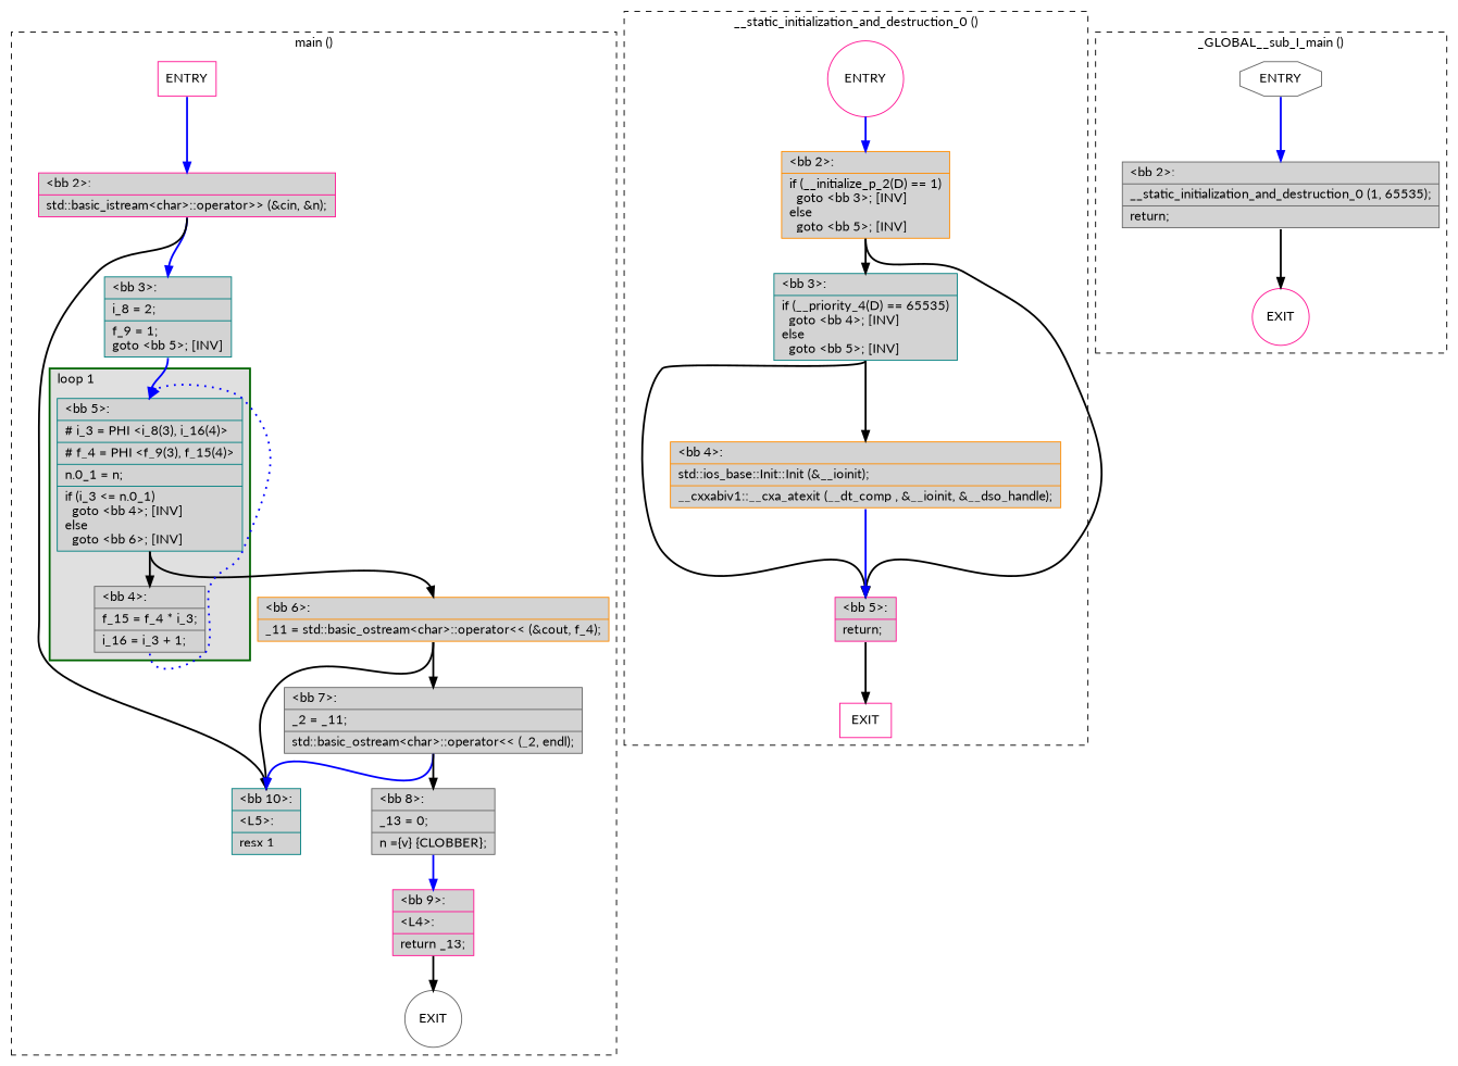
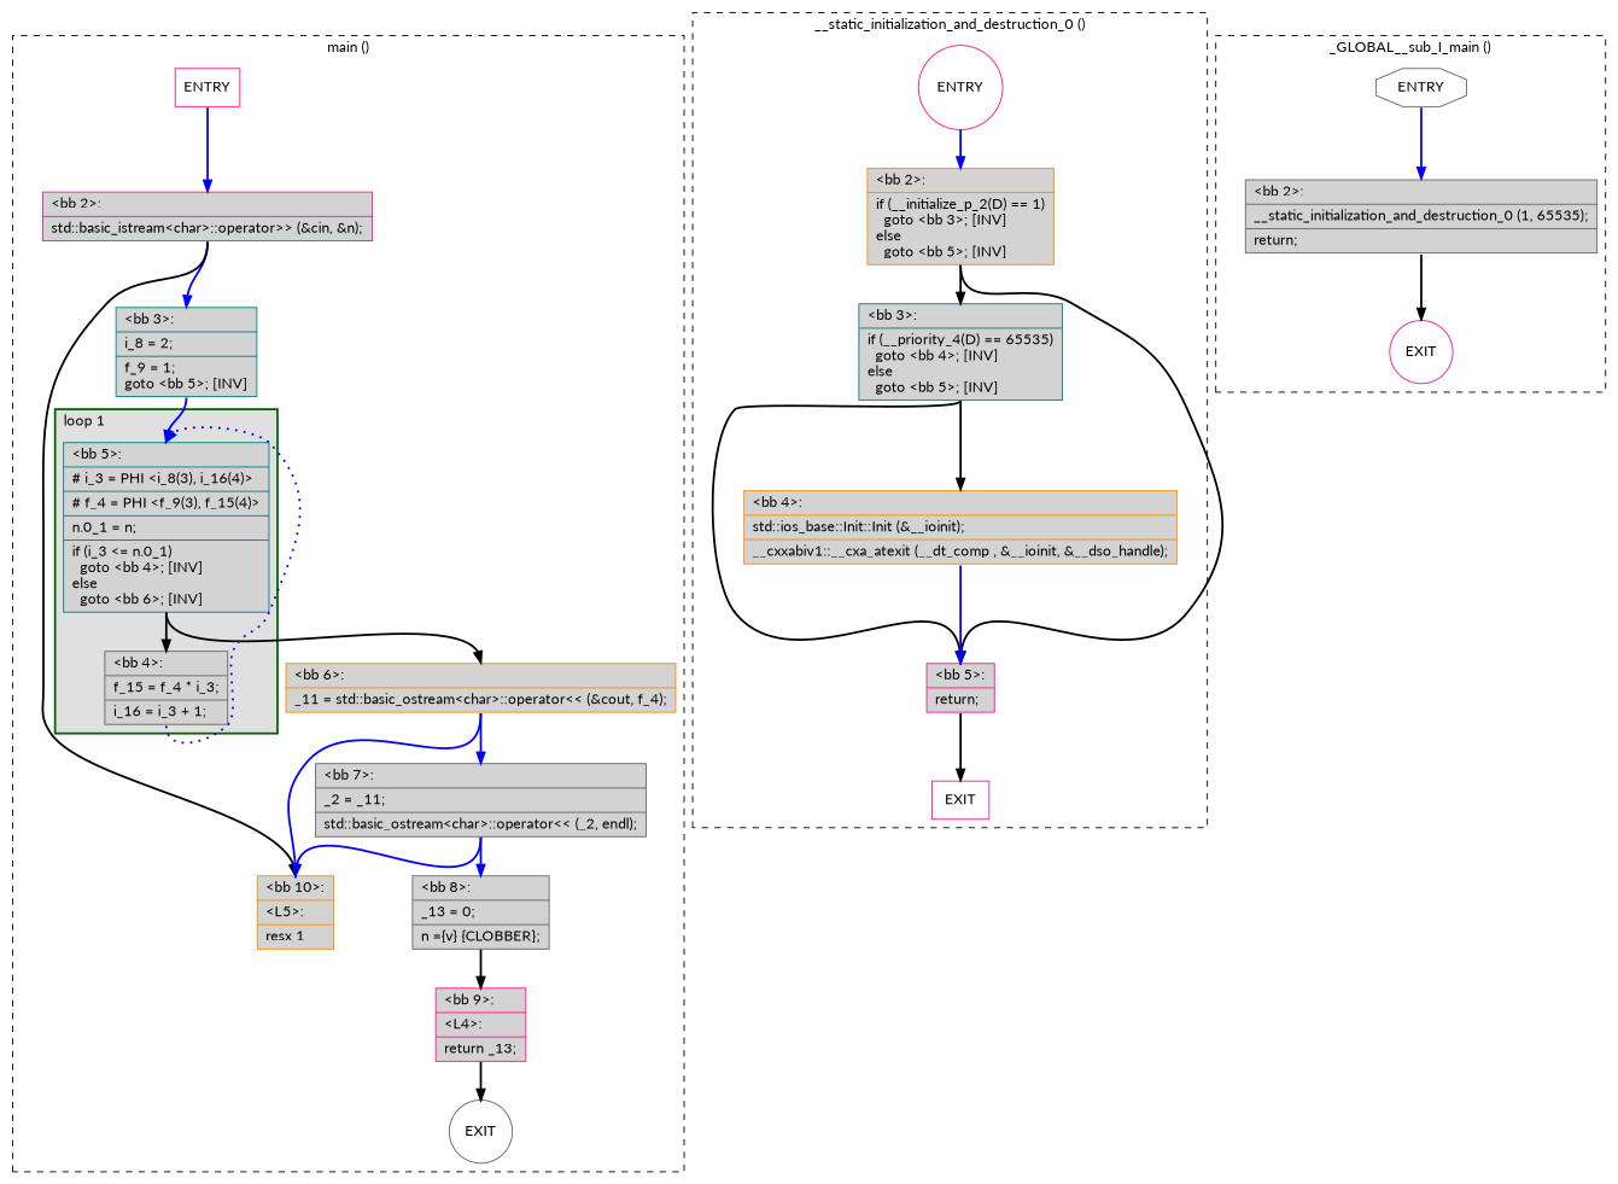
  digraph {
    fontname=Lato
    node [color=deeppink fillcolor=lightgrey fontname=Lato shape=record style=filled]
    edge [color=black constraint=true fontname=Lato headport=n style="solid,bold" tailport=s weight=10]
    n1 [color=teal label="{\<bb\ 5\>:\l|#\ i_3\ =\ PHI\ \<i_8(3),\ i_16(4)\>\l|#\ f_4\ =\ PHI\ \<f_9(3),\ f_15(4)\>\l|n.0_1\ =\ n;\l|if\ (i_3\ \<=\ n.0_1)\l\ \ goto\ \<bb\ 4\>;\ [INV]\lelse\l\ \ goto\ \<bb\ 6\>;\ [INV]\l}"]
    n2 [color=gray40 label="{\<bb\ 4\>:\l|f_15\ =\ f_4\ *\ i_3;\l|i_16\ =\ i_3\ +\ 1;\l}"]
    n3 [color=darkorange label="{\<bb\ 6\>:\l|_11\ =\ std::basic_ostream\<char\>::operator\<\<\ (&cout,\ f_4);\l}"]
    n4 [fillcolor=white label=ENTRY shape=box]
    n5 [color=gray40 fillcolor=white label=EXIT shape=circle]
    n6 [label="{\<bb\ 2\>:\l|std::basic_istream\<char\>::operator\>\>\ (&cin,\ &n);\l}"]
    n7 [color=teal label="{\<bb\ 3\>:\l|i_8\ =\ 2;\l|f_9\ =\ 1;\lgoto\ \<bb\ 5\>;\ [INV]\l}"]
-   n8 [color=teal label="{\<bb\ 10\>:\l|\<L5\>:\l|resx\ 1\l}"]
+   n8 [color=darkorange label="{\<bb\ 10\>:\l|\<L5\>:\l|resx\ 1\l}"]
    n9 [color=gray40 label="{\<bb\ 7\>:\l|_2\ =\ _11;\l|std::basic_ostream\<char\>::operator\<\<\ (_2,\ endl);\l}"]
    n10 [color=gray40 label="{\<bb\ 8\>:\l|_13\ =\ 0;\l|n\ =\{v\}\ \{CLOBBER\};\l}"]
    n11 [label="{\<bb\ 9\>:\l|\<L4\>:\l|return\ _13;\l}"]
    n12 [fillcolor=white label=ENTRY shape=circle]
    n13 [fillcolor=white label=EXIT shape=box]
    n14 [color=darkorange label="{\<bb\ 2\>:\l|if\ (__initialize_p_2(D)\ ==\ 1)\l\ \ goto\ \<bb\ 3\>;\ [INV]\lelse\l\ \ goto\ \<bb\ 5\>;\ [INV]\l}"]
    n15 [color=teal label="{\<bb\ 3\>:\l|if\ (__priority_4(D)\ ==\ 65535)\l\ \ goto\ \<bb\ 4\>;\ [INV]\lelse\l\ \ goto\ \<bb\ 5\>;\ [INV]\l}"]
    n16 [label="{\<bb\ 5\>:\l|return;\l}"]
    n17 [color=darkorange label="{\<bb\ 4\>:\l|std::ios_base::Init::Init\ (&__ioinit);\l|__cxxabiv1::__cxa_atexit\ (__dt_comp\ ,\ &__ioinit,\ &__dso_handle);\l}"]
    n18 [color=gray40 fillcolor=white label=ENTRY shape=octagon]
    n19 [fillcolor=white label=EXIT shape=circle]
    n20 [color=gray40 label="{\<bb\ 2\>:\l|__static_initialization_and_destruction_0\ (1,\ 65535);\l|return;\l}"]
    subgraph cluster_1 {
      color=black
      label="main ()"
      style=dashed
      n3
      n4
      n5
      n6
      n7
      n8
      n9
      n10
      n11
      subgraph cluster_2 {
        color=darkgreen
        fillcolor=grey88
        label="loop 1"
        labeljust=l
        penwidth=2
        style=filled
        n1
        n2
      }
    }
    subgraph cluster_3 {
      color=black
      label="__static_initialization_and_destruction_0 ()"
      style=dashed
      n12
      n13
      n14
      n15
      n16
      n17
    }
    subgraph cluster_4 {
      color=black
      label="_GLOBAL__sub_I_main ()"
      style=dashed
      n18
      n19
      n20
    }
    n1 -> n2
    n1 -> n3
    n2 -> n1 [color=blue constraint=false style="dotted,bold"]
-   n3 -> n8
-   n3 -> n9 [weight=100]
+   n3 -> n8 [color=blue]
+   n3 -> n9 [color=blue weight=100]
    n4 -> n5 [style=invis color="" weight=""]
    n4 -> n6 [color=blue weight=100]
    n6 -> n7 [color=blue weight=100]
    n6 -> n8
    n7 -> n1 [color=blue weight=100]
    n9 -> n8 [color=blue]
-   n9 -> n10 [weight=100]
-   n10 -> n11 [color=blue weight=100]
+   n9 -> n10 [color=blue weight=100]
+   n10 -> n11 [weight=100]
    n11 -> n5
    n12 -> n13 [style=invis color="" weight=""]
    n12 -> n14 [color=blue weight=100]
    n14 -> n15
    n14 -> n16
    n15 -> n16
    n15 -> n17
    n16 -> n13
    n17 -> n16 [color=blue weight=100]
    n18 -> n19 [style=invis color="" weight=""]
    n18 -> n20 [color=blue weight=100]
    n20 -> n19
  }
